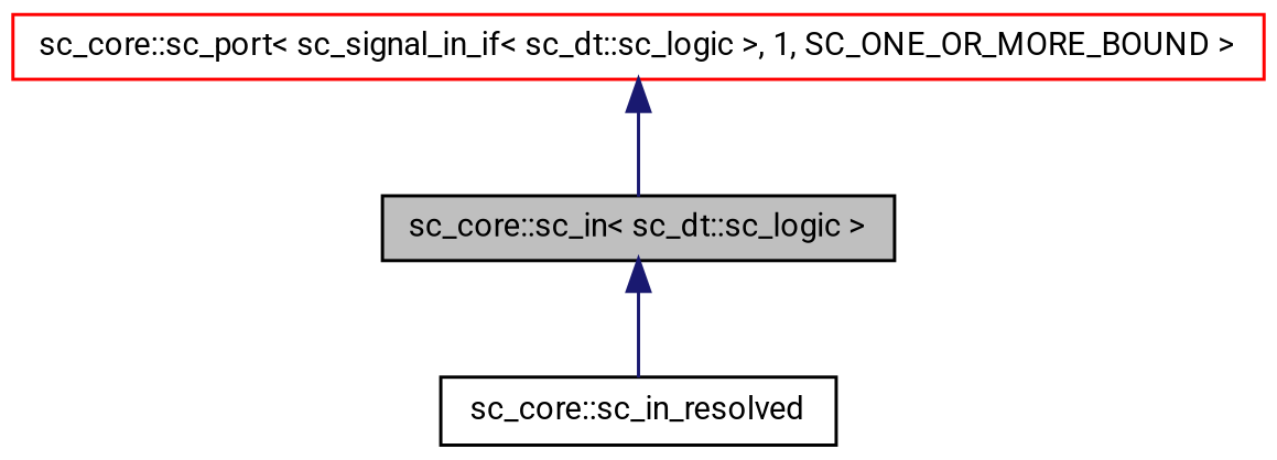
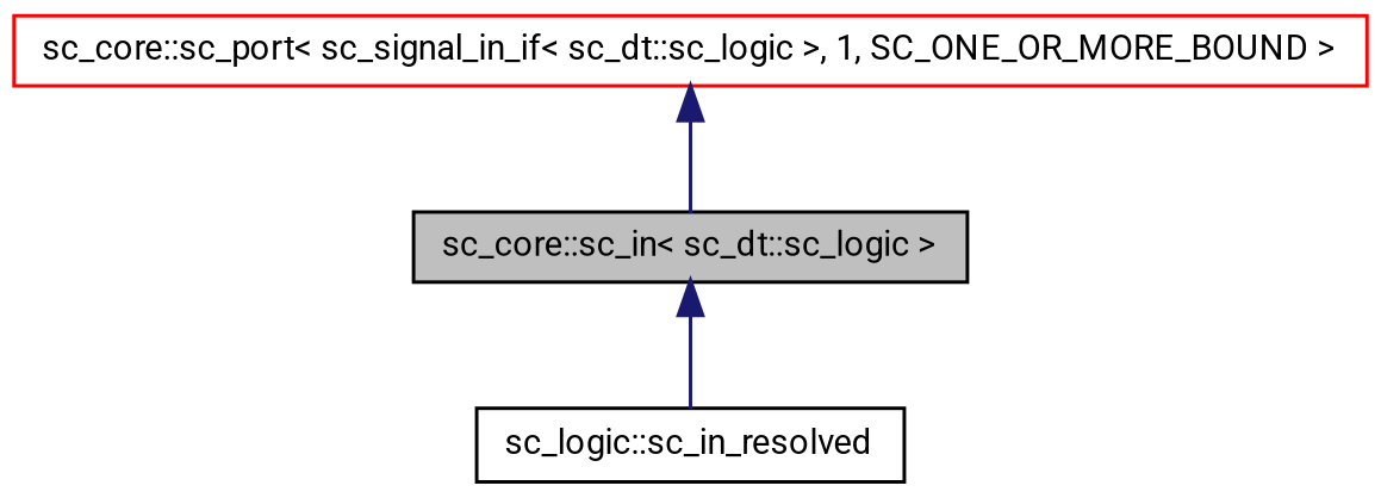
  digraph {
    fontname=Roboto
    node [color=black fillcolor=white fontname=Roboto fontsize=10 shape=record style=filled]
    edge [color=midnightblue dir=back fontname=Roboto fontsize=10 labelfontname=FreeSans labelfontsize=10 style=solid]
    n1 [fillcolor=grey75 fontcolor=black height=0.2 label="sc_core::sc_in\< sc_dt::sc_logic \>" width=0.4]
-   n2 [height=0.2 label="sc_core::sc_in_resolved" width=0.4]
+   n2 [height=0.2 label="sc_logic::sc_in_resolved" width=0.4]
    n3 [color=red height=0.2 label="sc_core::sc_port\< sc_signal_in_if\< sc_dt::sc_logic \>, 1, SC_ONE_OR_MORE_BOUND \>" width=0.4]
    n1 -> n2
    n3 -> n1
  }
